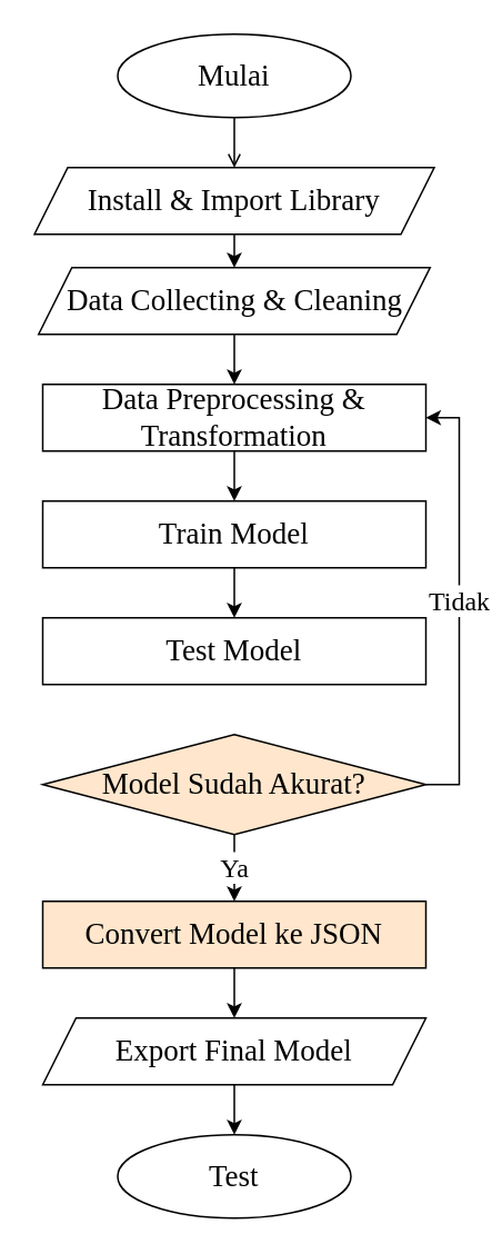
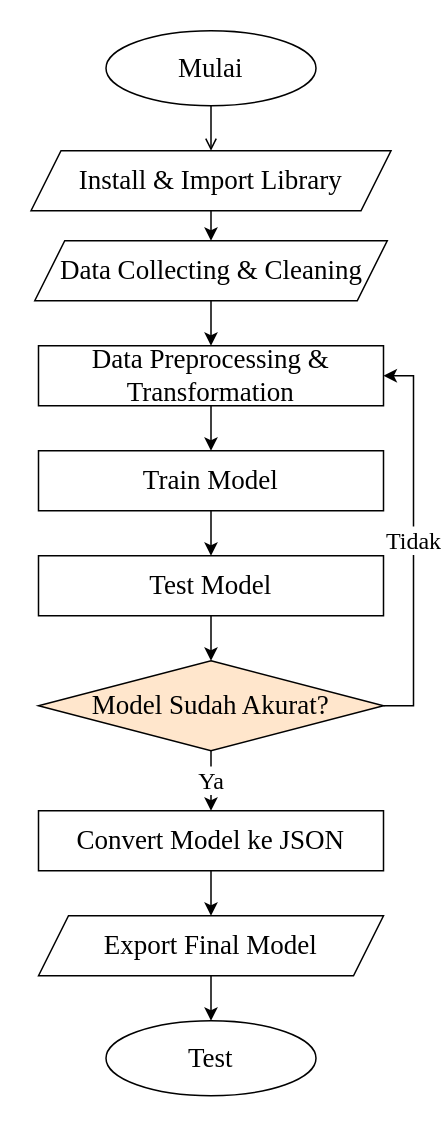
  <mxCell id="0" />
  <mxCell id="1" parent="0" />
  <mxCell id="2" style="edgeStyle=orthogonalEdgeStyle;rounded=0;orthogonalLoop=1;jettySize=auto;html=1;exitX=0.5;exitY=1;exitDx=0;exitDy=0;entryX=0.5;entryY=0;entryDx=0;entryDy=0;endArrow=open;" parent="1" source="3" target="6" edge="1"><mxGeometry relative="1" as="geometry" /></mxCell>
  <mxCell id="3" value="&lt;font style=&quot;font-size: 18px;&quot; face=&quot;Times New Roman&quot;&gt;Mulai&lt;/font&gt;" style="ellipse;whiteSpace=wrap;html=1;" parent="1" vertex="1"><mxGeometry x="70" y="20" width="140" height="50" as="geometry" /></mxCell>
  <mxCell id="4" value="&lt;font style=&quot;font-size: 18px;&quot; face=&quot;Times New Roman&quot;&gt;Test&lt;/font&gt;" style="ellipse;whiteSpace=wrap;html=1;" parent="1" vertex="1"><mxGeometry x="70" y="680" width="140" height="50" as="geometry" /></mxCell>
  <mxCell id="5" style="edgeStyle=orthogonalEdgeStyle;rounded=0;orthogonalLoop=1;jettySize=auto;html=1;exitX=0.5;exitY=1;exitDx=0;exitDy=0;entryX=0.5;entryY=0;entryDx=0;entryDy=0;" parent="1" source="6" target="8" edge="1"><mxGeometry relative="1" as="geometry" /></mxCell>
  <mxCell id="6" value="&lt;font face=&quot;Times New Roman&quot; style=&quot;font-size: 18px;&quot;&gt;Install &amp;amp; Import Library&lt;/font&gt;" style="shape=parallelogram;perimeter=parallelogramPerimeter;whiteSpace=wrap;html=1;fixedSize=1;" parent="1" vertex="1"><mxGeometry x="20" y="100" width="240" height="40" as="geometry" /></mxCell>
  <mxCell id="7" style="edgeStyle=orthogonalEdgeStyle;rounded=0;orthogonalLoop=1;jettySize=auto;html=1;entryX=0.5;entryY=0;entryDx=0;entryDy=0;" parent="1" source="8" target="10" edge="1"><mxGeometry relative="1" as="geometry" /></mxCell>
  <mxCell id="8" value="&lt;font face=&quot;Times New Roman&quot; style=&quot;font-size: 18px;&quot;&gt;Data Collecting &amp;amp; Cleaning&lt;/font&gt;" style="shape=parallelogram;perimeter=parallelogramPerimeter;whiteSpace=wrap;html=1;fixedSize=1;" parent="1" vertex="1"><mxGeometry x="22.5" y="160" width="235" height="40" as="geometry" /></mxCell>
  <mxCell id="9" style="edgeStyle=orthogonalEdgeStyle;rounded=0;orthogonalLoop=1;jettySize=auto;html=1;exitX=0.5;exitY=1;exitDx=0;exitDy=0;entryX=0.5;entryY=0;entryDx=0;entryDy=0;" parent="1" source="10" target="12" edge="1"><mxGeometry relative="1" as="geometry" /></mxCell>
  <mxCell id="10" value="&lt;span style=&quot;font-family: &amp;quot;Times New Roman&amp;quot;;&quot;&gt;&lt;font style=&quot;font-size: 18px;&quot;&gt;Data Preprocessing &amp;amp; Transformation&lt;/font&gt;&lt;/span&gt;" style="rounded=0;whiteSpace=wrap;html=1;" parent="1" vertex="1"><mxGeometry x="25" y="230" width="230" height="40" as="geometry" /></mxCell>
  <mxCell id="11" style="edgeStyle=orthogonalEdgeStyle;rounded=0;orthogonalLoop=1;jettySize=auto;html=1;exitX=0.5;exitY=1;exitDx=0;exitDy=0;entryX=0.5;entryY=0;entryDx=0;entryDy=0;fontFamily=Times New Roman;fontSize=18;" edge="1" parent="1" source="12" target="14"><mxGeometry relative="1" as="geometry" /></mxCell>
  <mxCell id="12" value="&lt;font style=&quot;font-size: 18px;&quot; face=&quot;Times New Roman&quot;&gt;Train Model&lt;/font&gt;" style="rounded=0;whiteSpace=wrap;html=1;" parent="1" vertex="1"><mxGeometry x="25" y="300" width="230" height="40" as="geometry" /></mxCell>
+ <mxCell id="13" style="edgeStyle=orthogonalEdgeStyle;rounded=0;orthogonalLoop=1;jettySize=auto;html=1;exitX=0.5;exitY=1;exitDx=0;exitDy=0;entryX=0.5;entryY=0;entryDx=0;entryDy=0;" parent="1" source="14" target="21" edge="1"><mxGeometry relative="1" as="geometry" /></mxCell>
  <mxCell id="14" value="&lt;font face=&quot;Times New Roman&quot; style=&quot;font-size: 18px;&quot;&gt;Test Model&lt;/font&gt;" style="rounded=0;whiteSpace=wrap;html=1;" parent="1" vertex="1"><mxGeometry x="25" y="370" width="230" height="40" as="geometry" /></mxCell>
  <mxCell id="15" style="edgeStyle=orthogonalEdgeStyle;rounded=0;orthogonalLoop=1;jettySize=auto;html=1;exitX=0.5;exitY=1;exitDx=0;exitDy=0;entryX=0.5;entryY=0;entryDx=0;entryDy=0;" parent="1" source="16" target="18" edge="1"><mxGeometry relative="1" as="geometry" /></mxCell>
- <mxCell id="16" value="&lt;font style=&quot;font-size: 18px;&quot; face=&quot;Times New Roman&quot;&gt;Convert Model ke JSON&lt;/font&gt;" style="rounded=0;whiteSpace=wrap;html=1;fillColor=#ffe6cc;" parent="1" vertex="1"><mxGeometry x="25" y="540" width="230" height="40" as="geometry" /></mxCell>
+ <mxCell id="16" value="&lt;font style=&quot;font-size: 18px;&quot; face=&quot;Times New Roman&quot;&gt;Convert Model ke JSON&lt;/font&gt;" style="rounded=0;whiteSpace=wrap;html=1;" parent="1" vertex="1"><mxGeometry x="25" y="540" width="230" height="40" as="geometry" /></mxCell>
  <mxCell id="17" style="edgeStyle=orthogonalEdgeStyle;rounded=0;orthogonalLoop=1;jettySize=auto;html=1;exitX=0.5;exitY=1;exitDx=0;exitDy=0;entryX=0.5;entryY=0;entryDx=0;entryDy=0;" parent="1" source="18" target="4" edge="1"><mxGeometry relative="1" as="geometry" /></mxCell>
  <mxCell id="18" value="&lt;font face=&quot;Times New Roman&quot; style=&quot;font-size: 18px;&quot;&gt;Export Final Model&lt;/font&gt;" style="shape=parallelogram;perimeter=parallelogramPerimeter;whiteSpace=wrap;html=1;fixedSize=1;" parent="1" vertex="1"><mxGeometry x="25" y="610" width="230" height="40" as="geometry" /></mxCell>
  <mxCell id="19" value="Tidak" style="edgeStyle=orthogonalEdgeStyle;rounded=0;orthogonalLoop=1;jettySize=auto;html=1;exitX=1;exitY=0.5;exitDx=0;exitDy=0;entryX=1;entryY=0.5;entryDx=0;entryDy=0;fontSize=16;fontFamily=Times New Roman;" parent="1" source="21" target="10" edge="1"><mxGeometry relative="1" as="geometry" /></mxCell>
  <mxCell id="20" value="Ya" style="edgeStyle=orthogonalEdgeStyle;rounded=0;orthogonalLoop=1;jettySize=auto;html=1;exitX=0.5;exitY=1;exitDx=0;exitDy=0;entryX=0.5;entryY=0;entryDx=0;entryDy=0;fontSize=16;fontFamily=Times New Roman;" parent="1" source="21" target="16" edge="1"><mxGeometry relative="1" as="geometry" /></mxCell>
  <mxCell id="21" value="&lt;font face=&quot;Times New Roman&quot; style=&quot;font-size: 18px;&quot;&gt;Model Sudah Akurat?&lt;/font&gt;" style="rhombus;whiteSpace=wrap;html=1;fillColor=#ffe6cc;" parent="1" vertex="1"><mxGeometry x="25" y="440" width="230" height="60" as="geometry" /></mxCell>
